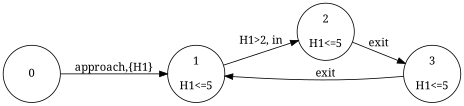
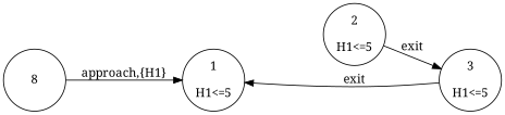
  digraph {
    fontname="Noto Serif"
    rankdir=LR
    node [color=black fixedsize=true fontname="Noto Serif" fontsize=14 shape=circle]
    edge [fontname="Noto Serif"]
-   n1 [height=1 label=0 width=1]
+   n1 [height=1 label=8 width=1]
    n2 [height=1 label="1\n\nH1<=5" width=1]
    n3 [height=1 label="2\n\nH1<=5" width=1]
    n4 [height=1 label="3\n\nH1<=5" width=1]
    n1 -> n2 [label="approach,{H1}"]
-   n2 -> n3 [label="H1>2, in"]
    n3 -> n4 [label=exit]
    n4 -> n2 [label=exit]
  }
